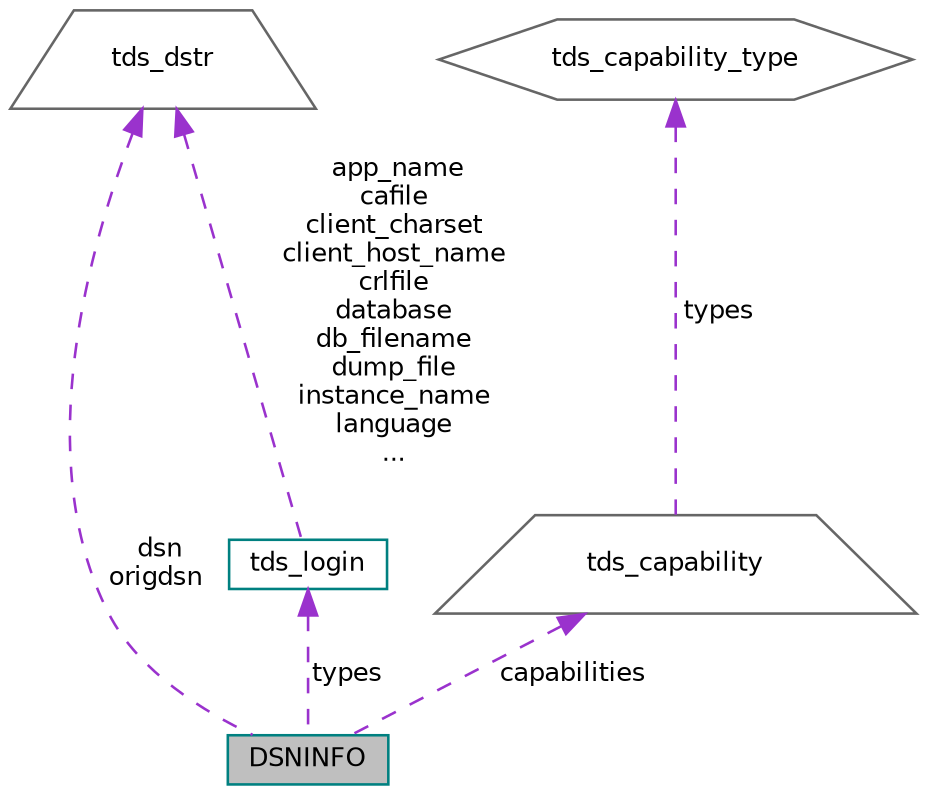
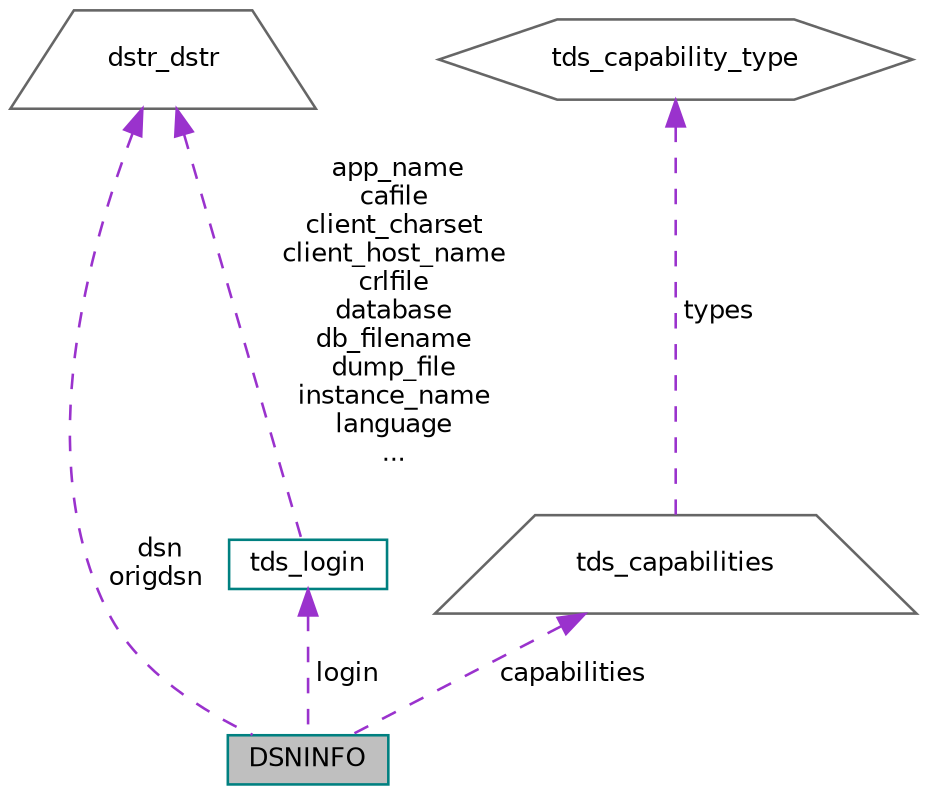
  digraph {
    node [color=gray40 fillcolor=white fontname=Helvetica fontsize=10 shape=box style=filled]
    edge [color=darkorchid3 dir=back fontname=Helvetica fontsize=10 labelfontname=Helvetica labelfontsize=10 style=dashed]
    n1 [color=teal fillcolor=grey75 fontcolor=black height=0.2 label=DSNINFO width=0.4]
    n2 [color=teal height=0.2 label=tds_login width=0.4]
-   n3 [height=0.2 label=tds_capability shape=trapezium width=0.4]
+   n3 [height=0.2 label=tds_capabilities shape=trapezium width=0.4]
    n4 [height=0.2 label=tds_capability_type shape=hexagon width=0.4]
-   n5 [height=0.2 label=tds_dstr shape=trapezium width=0.4]
-   n2 -> n1 [label=" types"]
+   n5 [height=0.2 label=dstr_dstr shape=trapezium width=0.4]
+   n2 -> n1 [label=" login"]
    n3 -> n1 [label=" capabilities"]
    n4 -> n3 [label=" types"]
    n5 -> n1 [label=" dsn\norigdsn"]
    n5 -> n2 [label=" app_name\ncafile\nclient_charset\nclient_host_name\ncrlfile\ndatabase\ndb_filename\ndump_file\ninstance_name\nlanguage\n..."]
  }
